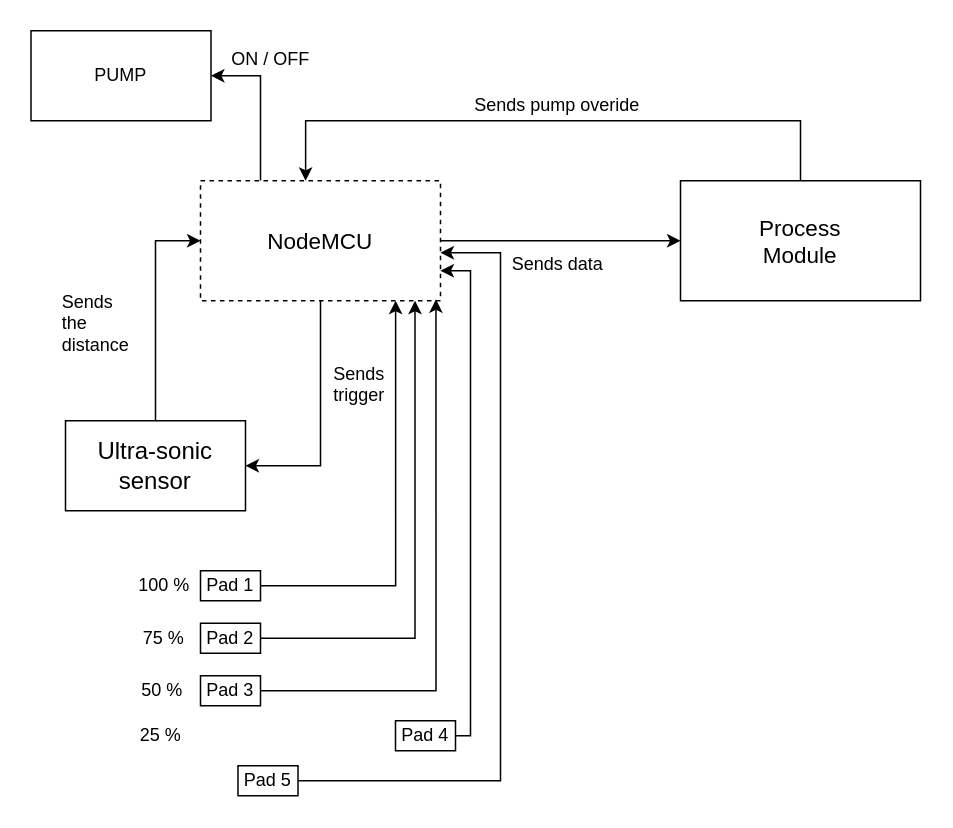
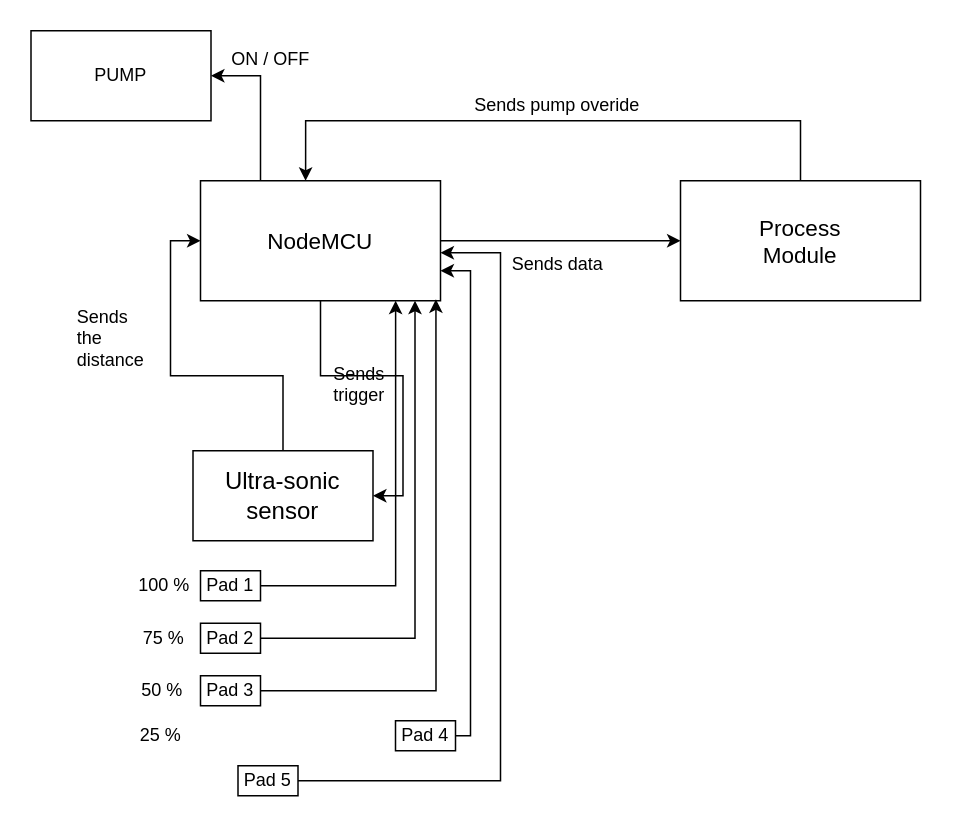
  <mxCell id="0" />
  <mxCell id="1" parent="0" />
  <mxCell id="2" style="edgeStyle=orthogonalEdgeStyle;rounded=0;orthogonalLoop=1;jettySize=auto;html=1;entryX=0.438;entryY=0;entryDx=0;entryDy=0;entryPerimeter=0;" parent="1" source="3" target="7" edge="1"><mxGeometry relative="1" as="geometry"><Array as="points"><mxPoint x="533" y="80" /><mxPoint x="203" y="80" /></Array></mxGeometry></mxCell>
  <mxCell id="3" value="&lt;font style=&quot;font-size: 15px&quot;&gt;Process&lt;br&gt;Module&lt;/font&gt;" style="rounded=0;whiteSpace=wrap;html=1;" parent="1" vertex="1"><mxGeometry x="453" y="120" width="160" height="80" as="geometry" /></mxCell>
  <mxCell id="4" style="edgeStyle=orthogonalEdgeStyle;rounded=0;orthogonalLoop=1;jettySize=auto;html=1;entryX=1;entryY=0.5;entryDx=0;entryDy=0;" parent="1" source="7" target="9" edge="1"><mxGeometry relative="1" as="geometry" /></mxCell>
  <mxCell id="5" style="edgeStyle=orthogonalEdgeStyle;rounded=0;orthogonalLoop=1;jettySize=auto;html=1;" parent="1" source="7" target="3" edge="1"><mxGeometry relative="1" as="geometry" /></mxCell>
  <mxCell id="6" style="edgeStyle=orthogonalEdgeStyle;rounded=0;orthogonalLoop=1;jettySize=auto;html=1;exitX=0.25;exitY=0;exitDx=0;exitDy=0;entryX=1;entryY=0.5;entryDx=0;entryDy=0;" edge="1" parent="1" source="7" target="28"><mxGeometry relative="1" as="geometry" /></mxCell>
- <mxCell id="7" value="&lt;font style=&quot;font-size: 15px&quot;&gt;NodeMCU&lt;/font&gt;" style="rounded=0;whiteSpace=wrap;html=1;dashed=1;" parent="1" vertex="1"><mxGeometry x="133" y="120" width="160" height="80" as="geometry" /></mxCell>
+ <mxCell id="7" value="&lt;font style=&quot;font-size: 15px&quot;&gt;NodeMCU&lt;/font&gt;" style="rounded=0;whiteSpace=wrap;html=1;" parent="1" vertex="1"><mxGeometry x="133" y="120" width="160" height="80" as="geometry" /></mxCell>
  <mxCell id="8" style="edgeStyle=orthogonalEdgeStyle;rounded=0;orthogonalLoop=1;jettySize=auto;html=1;entryX=0;entryY=0.5;entryDx=0;entryDy=0;" parent="1" source="9" target="7" edge="1"><mxGeometry relative="1" as="geometry" /></mxCell>
- <mxCell id="9" value="&lt;font style=&quot;font-size: 16px&quot;&gt;Ultra-sonic sensor&lt;/font&gt;" style="rounded=0;whiteSpace=wrap;html=1;" parent="1" vertex="1"><mxGeometry x="43" y="280" width="120" height="60" as="geometry" /></mxCell>
+ <mxCell id="9" value="&lt;font style=&quot;font-size: 16px&quot;&gt;Ultra-sonic sensor&lt;/font&gt;" style="rounded=0;whiteSpace=wrap;html=1;" parent="1" vertex="1"><mxGeometry x="128" y="300" width="120" height="60" as="geometry" /></mxCell>
  <mxCell id="10" value="Sends&lt;br&gt;trigger" style="text;html=1;resizable=0;points=[];autosize=1;align=left;verticalAlign=top;spacingTop=-4;" parent="1" vertex="1"><mxGeometry x="220" y="239" width="50" height="30" as="geometry" /></mxCell>
- <mxCell id="11" value="Sends&lt;br&gt;the&amp;nbsp;&lt;br&gt;distance" style="text;html=1;resizable=0;points=[];autosize=1;align=left;verticalAlign=top;spacingTop=-4;" parent="1" vertex="1"><mxGeometry x="39" y="191" width="60" height="40" as="geometry" /></mxCell>
+ <mxCell id="11" value="Sends&lt;br&gt;the&amp;nbsp;&lt;br&gt;distance" style="text;html=1;resizable=0;points=[];autosize=1;align=left;verticalAlign=top;spacingTop=-4;" parent="1" vertex="1"><mxGeometry x="49" y="201" width="60" height="40" as="geometry" /></mxCell>
  <mxCell id="12" value="Sends data" style="text;html=1;resizable=0;points=[];autosize=1;align=left;verticalAlign=top;spacingTop=-4;" parent="1" vertex="1"><mxGeometry x="339" y="166" width="80" height="20" as="geometry" /></mxCell>
  <mxCell id="13" value="Sends pump overide" style="text;html=1;resizable=0;points=[];autosize=1;align=left;verticalAlign=top;spacingTop=-4;" parent="1" vertex="1"><mxGeometry x="314" y="60" width="130" height="20" as="geometry" /></mxCell>
  <mxCell id="14" style="edgeStyle=orthogonalEdgeStyle;rounded=0;orthogonalLoop=1;jettySize=auto;html=1;entryX=0.813;entryY=1;entryDx=0;entryDy=0;entryPerimeter=0;" parent="1" source="15" target="7" edge="1"><mxGeometry relative="1" as="geometry"><Array as="points"><mxPoint x="263" y="390" /></Array></mxGeometry></mxCell>
  <mxCell id="15" value="Pad 1" style="rounded=0;whiteSpace=wrap;html=1;" parent="1" vertex="1"><mxGeometry x="133" y="380" width="40" height="20" as="geometry" /></mxCell>
  <mxCell id="16" style="edgeStyle=orthogonalEdgeStyle;rounded=0;orthogonalLoop=1;jettySize=auto;html=1;" parent="1" source="17" target="7" edge="1"><mxGeometry relative="1" as="geometry"><Array as="points"><mxPoint x="276" y="425" /></Array></mxGeometry></mxCell>
  <mxCell id="17" value="Pad 2" style="rounded=0;whiteSpace=wrap;html=1;" parent="1" vertex="1"><mxGeometry x="133" y="415" width="40" height="20" as="geometry" /></mxCell>
  <mxCell id="18" style="edgeStyle=orthogonalEdgeStyle;rounded=0;orthogonalLoop=1;jettySize=auto;html=1;entryX=0.981;entryY=0.988;entryDx=0;entryDy=0;entryPerimeter=0;" parent="1" source="19" target="7" edge="1"><mxGeometry relative="1" as="geometry"><Array as="points"><mxPoint x="290" y="460" /></Array></mxGeometry></mxCell>
  <mxCell id="19" value="Pad 3" style="rounded=0;whiteSpace=wrap;html=1;" parent="1" vertex="1"><mxGeometry x="133" y="450" width="40" height="20" as="geometry" /></mxCell>
  <mxCell id="20" style="edgeStyle=orthogonalEdgeStyle;rounded=0;orthogonalLoop=1;jettySize=auto;html=1;entryX=1;entryY=0.75;entryDx=0;entryDy=0;" parent="1" source="21" target="7" edge="1"><mxGeometry relative="1" as="geometry"><Array as="points"><mxPoint x="313" y="490" /><mxPoint x="313" y="180" /></Array></mxGeometry></mxCell>
  <mxCell id="21" value="Pad 4" style="rounded=0;whiteSpace=wrap;html=1;" parent="1" vertex="1"><mxGeometry x="263" y="480" width="40" height="20" as="geometry" /></mxCell>
  <mxCell id="22" value="25 %" style="text;html=1;resizable=0;points=[];autosize=1;align=left;verticalAlign=top;spacingTop=-4;" parent="1" vertex="1"><mxGeometry x="91" y="480" width="40" height="20" as="geometry" /></mxCell>
  <mxCell id="23" value="50 %" style="text;html=1;resizable=0;points=[];autosize=1;align=left;verticalAlign=top;spacingTop=-4;" parent="1" vertex="1"><mxGeometry x="92" y="450" width="40" height="20" as="geometry" /></mxCell>
  <mxCell id="24" value="75 %" style="text;html=1;resizable=0;points=[];autosize=1;align=left;verticalAlign=top;spacingTop=-4;" parent="1" vertex="1"><mxGeometry x="93" y="415" width="40" height="20" as="geometry" /></mxCell>
  <mxCell id="25" value="100 %" style="text;html=1;resizable=0;points=[];autosize=1;align=left;verticalAlign=top;spacingTop=-4;" parent="1" vertex="1"><mxGeometry x="90" y="380" width="50" height="20" as="geometry" /></mxCell>
  <mxCell id="26" style="edgeStyle=orthogonalEdgeStyle;rounded=0;orthogonalLoop=1;jettySize=auto;html=1;entryX=1;entryY=0.6;entryDx=0;entryDy=0;entryPerimeter=0;" parent="1" source="27" target="7" edge="1"><mxGeometry relative="1" as="geometry"><Array as="points"><mxPoint x="333" y="520" /><mxPoint x="333" y="168" /></Array></mxGeometry></mxCell>
  <mxCell id="27" value="Pad 5" style="rounded=0;whiteSpace=wrap;html=1;" parent="1" vertex="1"><mxGeometry x="158" y="510" width="40" height="20" as="geometry" /></mxCell>
  <mxCell id="28" value="PUMP" style="rounded=0;whiteSpace=wrap;html=1;" vertex="1" parent="1"><mxGeometry x="20" y="20" width="120" height="60" as="geometry" /></mxCell>
  <mxCell id="29" value="ON / OFF" style="text;html=1;resizable=0;points=[];autosize=1;align=left;verticalAlign=top;spacingTop=-4;" vertex="1" parent="1"><mxGeometry x="152" y="29" width="70" height="20" as="geometry" /></mxCell>
